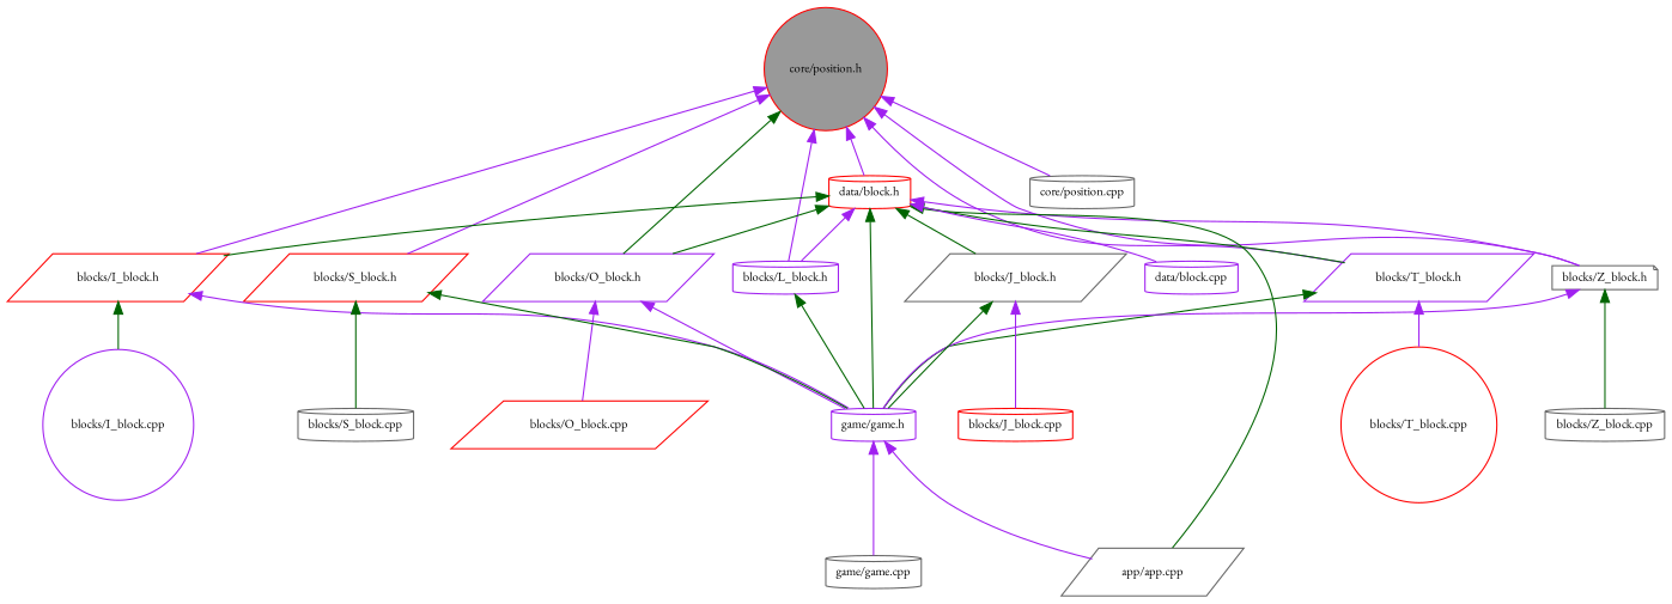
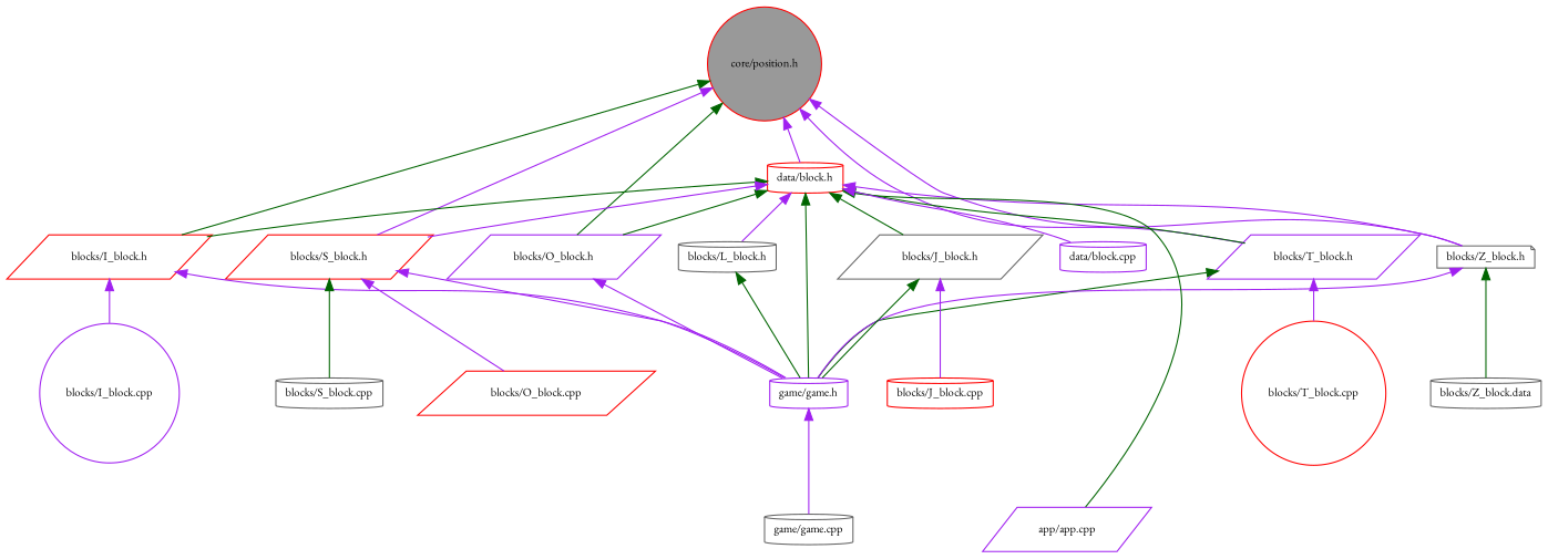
  digraph {
    fontname="EB Garamond"
    node [color=red fillcolor=white fontname="EB Garamond" fontsize=10 shape=cylinder style=filled]
    edge [color=purple dir=back fontname="EB Garamond" fontsize=10 labelfontname=Helvetica labelfontsize=10 style=solid]
    n1 [fillcolor=grey60 fontcolor=black height=0.2 label="core/position.h" shape=circle width=0.4]
    n2 [height=0.2 label="blocks/I_block.h" shape=parallelogram width=0.4]
-   n3 [color=purple height=0.2 label="blocks/L_block.h" width=0.4]
+   n3 [color=gray40 height=0.2 label="blocks/L_block.h" width=0.4]
    n4 [color=purple height=0.2 label="blocks/O_block.h" shape=parallelogram width=0.4]
    n5 [height=0.2 label="blocks/S_block.h" shape=parallelogram width=0.4]
    n6 [color=purple height=0.2 label="blocks/T_block.h" shape=parallelogram width=0.4]
    n7 [color=gray40 height=0.2 label="blocks/Z_block.h" shape=note width=0.4]
-   n8 [color=gray40 height=0.2 label="core/position.cpp" width=0.4]
    n9 [height=0.2 label="data/block.h" width=0.4]
    n10 [color=purple height=0.2 label="blocks/I_block.cpp" shape=circle width=0.4]
    n11 [color=purple height=0.2 label="game/game.h" width=0.4]
    n12 [color=gray40 height=0.2 label="blocks/J_block.h" shape=parallelogram width=0.4]
    n13 [height=0.2 label="blocks/J_block.cpp" width=0.4]
    n14 [height=0.2 label="blocks/O_block.cpp" shape=parallelogram width=0.4]
    n15 [color=gray40 height=0.2 label="blocks/S_block.cpp" width=0.4]
    n16 [height=0.2 label="blocks/T_block.cpp" shape=circle width=0.4]
-   n17 [color=gray40 height=0.2 label="blocks/Z_block.cpp" width=0.4]
-   n18 [color=gray40 height=0.2 label="app/app.cpp" shape=parallelogram width=0.4]
+   n17 [color=gray40 height=0.2 label="blocks/Z_block.data" width=0.4]
+   n18 [color=purple height=0.2 label="app/app.cpp" shape=parallelogram width=0.4]
    n19 [color=purple height=0.2 label="data/block.cpp" width=0.4]
    n20 [color=gray40 height=0.2 label="game/game.cpp" width=0.4]
-   n1 -> n2
-   n1 -> n3
+   n1 -> n2 [color=darkgreen]
    n1 -> n4 [color=darkgreen]
    n1 -> n5
    n1 -> n6
    n1 -> n7
-   n1 -> n8
    n1 -> n9
-   n2 -> n10 [color=darkgreen]
+   n2 -> n10
    n2 -> n11
    n3 -> n11 [color=darkgreen]
    n4 -> n11
-   n4 -> n14
-   n5 -> n11 [color=darkgreen]
+   n5 -> n14
+   n5 -> n11
    n5 -> n15 [color=darkgreen]
    n6 -> n11 [color=darkgreen]
    n6 -> n16
    n7 -> n11
    n7 -> n17 [color=darkgreen]
    n9 -> n2 [color=darkgreen]
    n9 -> n3
    n9 -> n4 [color=darkgreen]
+   n9 -> n5
    n9 -> n6 [color=darkgreen]
    n9 -> n7
    n9 -> n11 [color=darkgreen]
    n9 -> n12 [color=darkgreen]
    n9 -> n18 [color=darkgreen]
    n9 -> n19
-   n11 -> n18
    n11 -> n20
    n12 -> n11 [color=darkgreen]
    n12 -> n13
  }
